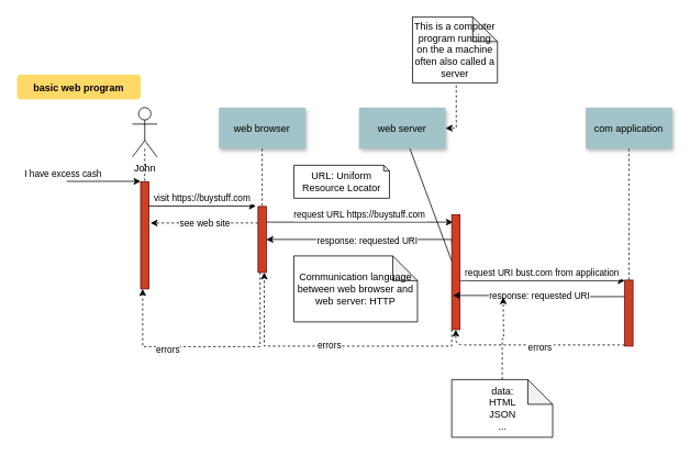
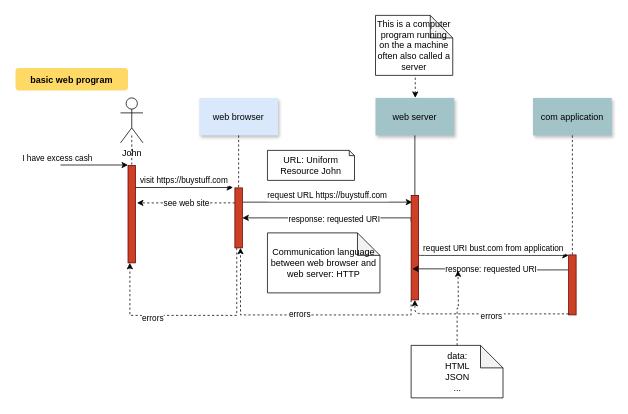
  <mxCell id="0" />
  <mxCell id="1" parent="0" />
  <mxCell id="2" value="" style="fillColor=#CC4125;strokeColor=#660000" parent="1" vertex="1"><mxGeometry x="170" y="220" width="10" height="130" as="geometry" /></mxCell>
  <mxCell id="3" value="I have excess cash" style="edgeStyle=none;verticalLabelPosition=top;verticalAlign=bottom;labelPosition=left;align=right" parent="1" edge="1"><mxGeometry x="110" y="49.5" width="100" height="100" as="geometry"><mxPoint x="80" y="219.5" as="sourcePoint" /><mxPoint x="170" y="219.5" as="targetPoint" /></mxGeometry></mxCell>
  <mxCell id="4" style="edgeStyle=orthogonalEdgeStyle;rounded=0;orthogonalLoop=1;jettySize=auto;html=1;exitX=0.25;exitY=1;exitDx=0;exitDy=0;entryX=0.25;entryY=1;entryDx=0;entryDy=0;dashed=1;" edge="1" parent="1" source="7" target="2"><mxGeometry relative="1" as="geometry"><Array as="points"><mxPoint x="315" y="420" /><mxPoint x="173" y="420" /></Array></mxGeometry></mxCell>
  <mxCell id="5" value="errors" style="edgeLabel;html=1;align=center;verticalAlign=middle;resizable=0;points=[];" vertex="1" connectable="0" parent="4"><mxGeometry x="0.342" y="3" relative="1" as="geometry"><mxPoint as="offset" /></mxGeometry></mxCell>
  <mxCell id="6" value="see web site" style="edgeStyle=orthogonalEdgeStyle;rounded=0;orthogonalLoop=1;jettySize=auto;html=1;exitX=0;exitY=0.25;exitDx=0;exitDy=0;entryX=1.2;entryY=0.385;entryDx=0;entryDy=0;entryPerimeter=0;dashed=1;" edge="1" parent="1" source="7" target="2"><mxGeometry relative="1" as="geometry" /></mxCell>
  <mxCell id="7" value="" style="fillColor=#CC4125;strokeColor=#660000" parent="1" vertex="1"><mxGeometry x="312.5" y="250" width="10" height="80" as="geometry" /></mxCell>
- <mxCell id="8" value="web browser" style="shadow=1;fillColor=#A2C4C9;strokeColor=none" parent="1" vertex="1"><mxGeometry x="265" y="130" width="105" height="50" as="geometry" /></mxCell>
+ <mxCell id="8" value="web browser" style="shadow=1;fillColor=#dae8fc;strokeColor=none;" parent="1" vertex="1"><mxGeometry x="265" y="130" width="105" height="50" as="geometry" /></mxCell>
  <mxCell id="9" value="" style="edgeStyle=none;endArrow=none;dashed=1" parent="1" source="8" target="7" edge="1"><mxGeometry x="272.335" y="165" width="100" height="100" as="geometry"><mxPoint x="317.259" y="180" as="sourcePoint" /><mxPoint x="317.576" y="235" as="targetPoint" /></mxGeometry></mxCell>
  <mxCell id="10" value="visit https://buystuff.com" style="edgeStyle=none;verticalLabelPosition=top;verticalAlign=bottom" parent="1" edge="1"><mxGeometry x="220" y="92" width="100" height="100" as="geometry"><mxPoint x="180" y="249.5" as="sourcePoint" /><mxPoint x="310" y="249.5" as="targetPoint" /></mxGeometry></mxCell>
  <mxCell id="11" value="request URL https://buystuff.com" style="edgeStyle=none;verticalLabelPosition=top;verticalAlign=bottom;" parent="1" edge="1"><mxGeometry x="385.455" y="113.916" width="100" height="100" as="geometry"><mxPoint x="323" y="269" as="sourcePoint" /><mxPoint x="549" y="269" as="targetPoint" /></mxGeometry></mxCell>
- <mxCell id="12" value="web server" style="shadow=1;fillColor=#A2C4C9;strokeColor=none" parent="1" vertex="1"><mxGeometry x="435.004" y="130" width="105" height="50" as="geometry" /></mxCell>
+ <mxCell id="12" value="web server" style="shadow=1;fillColor=#A2C4C9;strokeColor=none" parent="1" vertex="1"><mxGeometry x="500.004" y="130" width="105" height="50" as="geometry" /></mxCell>
  <mxCell id="13" value="" style="edgeStyle=none;endArrow=none" parent="1" source="12" target="18" edge="1"><mxGeometry x="504.763" y="270" width="100" height="100" as="geometry"><mxPoint x="552.263" y="290" as="sourcePoint" /><mxPoint x="552.263" y="310" as="targetPoint" /></mxGeometry></mxCell>
  <mxCell id="14" style="edgeStyle=orthogonalEdgeStyle;rounded=0;orthogonalLoop=1;jettySize=auto;html=1;exitX=0;exitY=0.25;exitDx=0;exitDy=0;entryX=1;entryY=0.5;entryDx=0;entryDy=0;" edge="1" parent="1" source="18" target="7"><mxGeometry relative="1" as="geometry"><Array as="points"><mxPoint x="548" y="290" /></Array></mxGeometry></mxCell>
  <mxCell id="15" value="response: requested URI" style="edgeLabel;html=1;align=center;verticalAlign=middle;resizable=0;points=[];" vertex="1" connectable="0" parent="14"><mxGeometry x="-0.057" y="1" relative="1" as="geometry"><mxPoint as="offset" /></mxGeometry></mxCell>
  <mxCell id="16" style="edgeStyle=orthogonalEdgeStyle;rounded=0;orthogonalLoop=1;jettySize=auto;html=1;exitX=0;exitY=1;exitDx=0;exitDy=0;entryX=0.75;entryY=1;entryDx=0;entryDy=0;dashed=1;" edge="1" parent="1" source="18" target="7"><mxGeometry relative="1" as="geometry" /></mxCell>
  <mxCell id="17" value="errors" style="edgeLabel;html=1;align=center;verticalAlign=middle;resizable=0;points=[];" vertex="1" connectable="0" parent="16"><mxGeometry x="0.006" y="-1" relative="1" as="geometry"><mxPoint as="offset" /></mxGeometry></mxCell>
  <mxCell id="18" value="" style="fillColor=#CC4125;strokeColor=#660000" parent="1" vertex="1"><mxGeometry x="547.5" y="260" width="10" height="139.39" as="geometry" /></mxCell>
  <mxCell id="19" value="response: requested URI" style="edgeStyle=orthogonalEdgeStyle;rounded=0;orthogonalLoop=1;jettySize=auto;html=1;exitX=0;exitY=0.25;exitDx=0;exitDy=0;entryX=0.15;entryY=0.703;entryDx=0;entryDy=0;entryPerimeter=0;" edge="1" parent="1" source="20" target="18"><mxGeometry relative="1" as="geometry"><mxPoint x="560" y="359" as="targetPoint" /></mxGeometry></mxCell>
  <mxCell id="20" value="" style="fillColor=#CC4125;strokeColor=#660000" parent="1" vertex="1"><mxGeometry x="757.5" y="339.394" width="10" height="80" as="geometry" /></mxCell>
  <mxCell id="21" value="com application" style="shadow=1;fillColor=#A2C4C9;strokeColor=none" parent="1" vertex="1"><mxGeometry x="710" y="130" width="105" height="50" as="geometry" /></mxCell>
  <mxCell id="22" value="" style="edgeStyle=none;endArrow=none;dashed=1" parent="1" source="21" target="20" edge="1"><mxGeometry x="731.988" y="175.0" width="100" height="100" as="geometry"><mxPoint x="762.153" y="180" as="sourcePoint" /><mxPoint x="762.153" y="330" as="targetPoint" /></mxGeometry></mxCell>
  <mxCell id="23" value="request URI bust.com from application" style="edgeStyle=elbowEdgeStyle;elbow=vertical;verticalLabelPosition=top;verticalAlign=bottom" parent="1" source="18" target="20" edge="1"><mxGeometry x="540" y="270" width="100" height="100" as="geometry"><mxPoint x="510" y="440" as="sourcePoint" /><mxPoint x="610" y="340" as="targetPoint" /><Array as="points"><mxPoint x="560" y="340" /></Array></mxGeometry></mxCell>
  <mxCell id="24" value="errors" style="edgeStyle=elbowEdgeStyle;elbow=vertical;dashed=1;verticalLabelPosition=bottom;verticalAlign=top" parent="1" source="20" target="18" edge="1"><mxGeometry x="550" y="280" width="100" height="100" as="geometry"><mxPoint x="499.784" y="350" as="sourcePoint" /><mxPoint x="650" y="350" as="targetPoint" /><Array as="points"><mxPoint x="563" y="418" /></Array></mxGeometry></mxCell>
  <mxCell id="25" value="" style="edgeStyle=elbowEdgeStyle;elbow=horizontal;endArrow=none;dashed=1" parent="1" target="2" edge="1"><mxGeometry x="230.0" y="310" width="100" height="100" as="geometry"><mxPoint x="175" y="180" as="sourcePoint" /><mxPoint x="300" y="380" as="targetPoint" /></mxGeometry></mxCell>
  <mxCell id="26" value="basic web program" style="rounded=1;fontStyle=1;fillColor=#FFD966;strokeColor=none" parent="1" vertex="1"><mxGeometry x="20" y="90" width="150" height="30" as="geometry" /></mxCell>
  <mxCell id="27" value="John" style="shape=umlActor;verticalLabelPosition=bottom;verticalAlign=top;html=1;outlineConnect=0;" vertex="1" parent="1"><mxGeometry x="160" y="130" width="30" height="60" as="geometry" /></mxCell>
- <mxCell id="28" value="URL: Uniform Resource Locator" style="shape=note;whiteSpace=wrap;html=1;backgroundOutline=1;darkOpacity=0.05;size=7;" vertex="1" parent="1"><mxGeometry x="355.94" y="200" width="116.04" height="40" as="geometry" /></mxCell>
+ <mxCell id="28" value="URL: Uniform Resource John" style="shape=note;whiteSpace=wrap;html=1;backgroundOutline=1;darkOpacity=0.05;size=7;" vertex="1" parent="1"><mxGeometry x="355.94" y="200" width="116.04" height="40" as="geometry" /></mxCell>
  <mxCell id="29" value="Communication language between web browser and web server: HTTP" style="shape=note;whiteSpace=wrap;html=1;backgroundOutline=1;darkOpacity=0.05;" vertex="1" parent="1"><mxGeometry x="355.94" y="310" width="150" height="80" as="geometry" /></mxCell>
  <mxCell id="30" style="edgeStyle=orthogonalEdgeStyle;rounded=0;orthogonalLoop=1;jettySize=auto;html=1;dashed=1;" edge="1" parent="1" source="31"><mxGeometry relative="1" as="geometry"><mxPoint x="610" y="360" as="targetPoint" /></mxGeometry></mxCell>
  <mxCell id="31" value="data:&lt;br&gt;HTML&lt;br&gt;JSON&lt;br&gt;..." style="shape=note;whiteSpace=wrap;html=1;backgroundOutline=1;darkOpacity=0.05;" vertex="1" parent="1"><mxGeometry x="547.5" y="460" width="122.5" height="70" as="geometry" /></mxCell>
  <mxCell id="32" style="edgeStyle=orthogonalEdgeStyle;rounded=0;orthogonalLoop=1;jettySize=auto;html=1;dashed=1;" edge="1" parent="1" target="12"><mxGeometry relative="1" as="geometry"><mxPoint x="560" y="100" as="sourcePoint" /><Array as="points"><mxPoint x="560" y="90" /><mxPoint x="553" y="90" /></Array></mxGeometry></mxCell>
  <mxCell id="33" value="This is a computer program running on the a machine often also called a server" style="shape=note;whiteSpace=wrap;html=1;backgroundOutline=1;darkOpacity=0.05;" vertex="1" parent="1"><mxGeometry x="500" y="20" width="103" height="80" as="geometry" /></mxCell>
